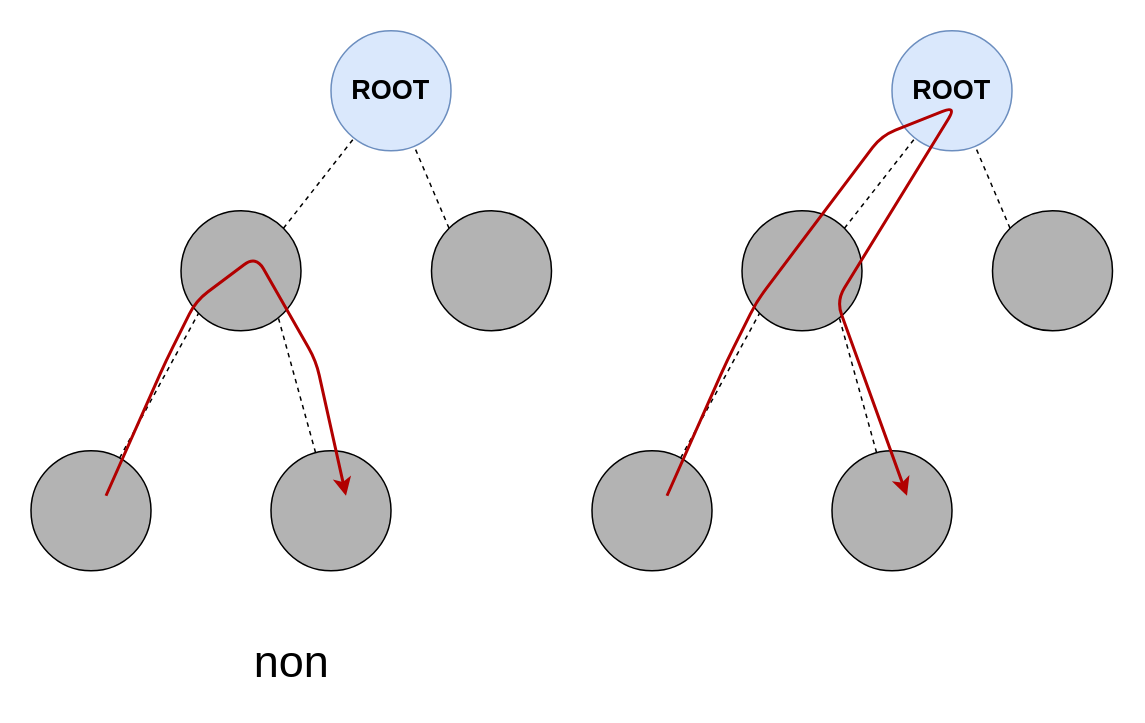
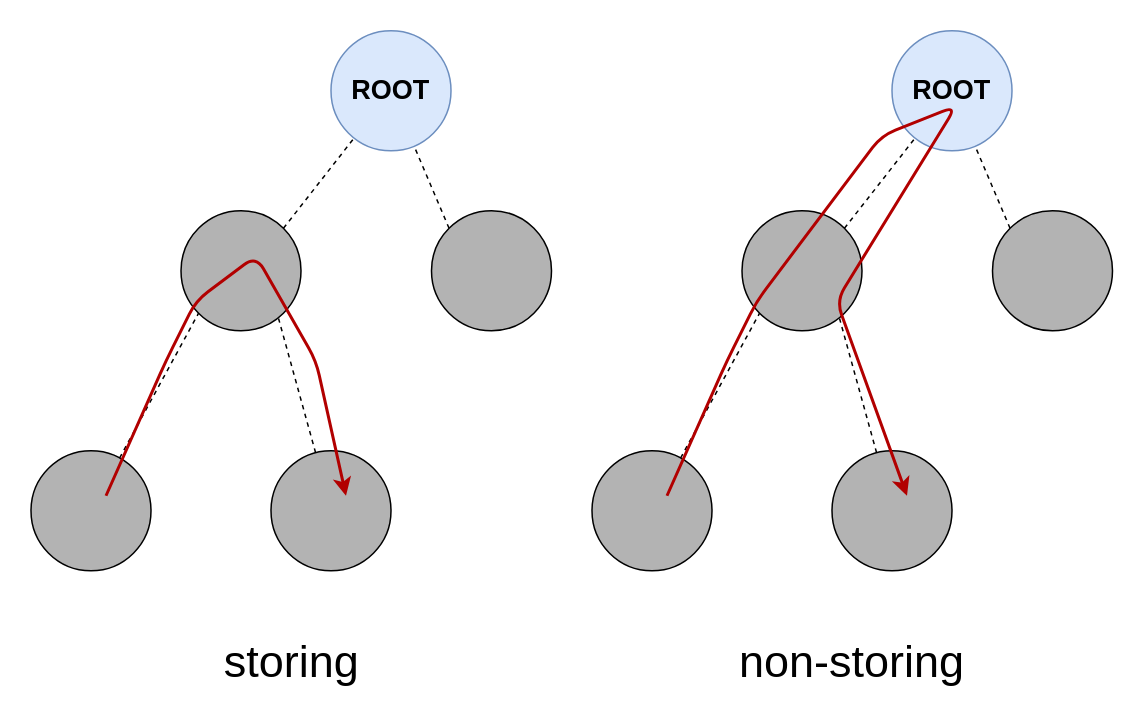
  <mxCell id="0" />
  <mxCell id="1" parent="0" />
  <mxCell id="2" value="" style="group" vertex="1" connectable="0" parent="1"><mxGeometry x="20" y="20" width="347" height="360" as="geometry" /></mxCell>
  <mxCell id="3" value="ROOT" style="ellipse;whiteSpace=wrap;html=1;aspect=fixed;fillColor=#dae8fc;strokeColor=#6c8ebf;fontSize=18;fontStyle=1" vertex="1" parent="2"><mxGeometry x="200" width="80" height="80" as="geometry" /></mxCell>
  <mxCell id="4" style="edgeStyle=none;rounded=0;orthogonalLoop=1;jettySize=auto;html=1;exitX=1;exitY=0;exitDx=0;exitDy=0;dashed=1;fontSize=18;fontStyle=1;strokeWidth=1;endFill=0;endArrow=none;" edge="1" parent="2" source="5" target="3"><mxGeometry relative="1" as="geometry" /></mxCell>
  <mxCell id="5" value="" style="ellipse;whiteSpace=wrap;html=1;aspect=fixed;fontSize=18;fontStyle=1;fillColor=#B3B3B3;" vertex="1" parent="2"><mxGeometry x="100" y="120" width="80" height="80" as="geometry" /></mxCell>
  <mxCell id="6" style="edgeStyle=none;rounded=0;orthogonalLoop=1;jettySize=auto;html=1;exitX=0;exitY=0;exitDx=0;exitDy=0;dashed=1;fontSize=18;fontStyle=1;strokeWidth=1;endFill=0;endArrow=none;" edge="1" parent="2" source="7" target="3"><mxGeometry relative="1" as="geometry" /></mxCell>
  <mxCell id="7" value="" style="ellipse;whiteSpace=wrap;html=1;aspect=fixed;fontSize=18;fontStyle=1;fillColor=#B3B3B3;" vertex="1" parent="2"><mxGeometry x="267" y="120" width="80" height="80" as="geometry" /></mxCell>
  <mxCell id="8" style="edgeStyle=none;rounded=0;orthogonalLoop=1;jettySize=auto;html=1;entryX=0;entryY=1;entryDx=0;entryDy=0;dashed=1;fontSize=18;fontStyle=1;strokeWidth=1;endFill=0;endArrow=none;" edge="1" parent="2" source="9" target="5"><mxGeometry relative="1" as="geometry" /></mxCell>
  <mxCell id="9" value="" style="ellipse;whiteSpace=wrap;html=1;aspect=fixed;fontSize=18;fontStyle=1;fillColor=#B3B3B3;" vertex="1" parent="2"><mxGeometry y="280" width="80" height="80" as="geometry" /></mxCell>
  <mxCell id="10" style="edgeStyle=none;rounded=0;orthogonalLoop=1;jettySize=auto;html=1;dashed=1;fontSize=18;fontStyle=1;strokeWidth=1;endFill=0;endArrow=none;entryX=0.813;entryY=0.898;entryDx=0;entryDy=0;entryPerimeter=0;" edge="1" parent="2" source="11" target="5"><mxGeometry relative="1" as="geometry" /></mxCell>
  <mxCell id="11" value="" style="ellipse;whiteSpace=wrap;html=1;aspect=fixed;fontSize=18;fontStyle=1;fillColor=#B3B3B3;" vertex="1" parent="2"><mxGeometry x="160" y="280" width="80" height="80" as="geometry" /></mxCell>
  <mxCell id="12" value="" style="endArrow=classic;html=1;strokeWidth=2;fillColor=#e51400;strokeColor=#B20000;" edge="1" parent="2"><mxGeometry width="50" height="50" relative="1" as="geometry"><mxPoint x="50" y="310" as="sourcePoint" /><mxPoint x="210" y="310" as="targetPoint" /><Array as="points"><mxPoint x="90" y="220" /><mxPoint x="110" y="180" /><mxPoint x="150" y="150" /><mxPoint x="190" y="220" /></Array></mxGeometry></mxCell>
  <mxCell id="13" value="" style="group" vertex="1" connectable="0" parent="1"><mxGeometry x="394" y="20" width="347" height="360" as="geometry" /></mxCell>
  <mxCell id="14" value="ROOT" style="ellipse;whiteSpace=wrap;html=1;aspect=fixed;fillColor=#dae8fc;strokeColor=#6c8ebf;fontSize=18;fontStyle=1" vertex="1" parent="13"><mxGeometry x="200" width="80" height="80" as="geometry" /></mxCell>
  <mxCell id="15" style="edgeStyle=none;rounded=0;orthogonalLoop=1;jettySize=auto;html=1;exitX=1;exitY=0;exitDx=0;exitDy=0;dashed=1;fontSize=18;fontStyle=1;strokeWidth=1;endFill=0;endArrow=none;" edge="1" parent="13" source="16" target="14"><mxGeometry relative="1" as="geometry" /></mxCell>
  <mxCell id="16" value="" style="ellipse;whiteSpace=wrap;html=1;aspect=fixed;fontSize=18;fontStyle=1;fillColor=#B3B3B3;" vertex="1" parent="13"><mxGeometry x="100" y="120" width="80" height="80" as="geometry" /></mxCell>
  <mxCell id="17" style="edgeStyle=none;rounded=0;orthogonalLoop=1;jettySize=auto;html=1;exitX=0;exitY=0;exitDx=0;exitDy=0;dashed=1;fontSize=18;fontStyle=1;strokeWidth=1;endFill=0;endArrow=none;" edge="1" parent="13" source="18" target="14"><mxGeometry relative="1" as="geometry" /></mxCell>
  <mxCell id="18" value="" style="ellipse;whiteSpace=wrap;html=1;aspect=fixed;fontSize=18;fontStyle=1;fillColor=#B3B3B3;" vertex="1" parent="13"><mxGeometry x="267" y="120" width="80" height="80" as="geometry" /></mxCell>
  <mxCell id="19" style="edgeStyle=none;rounded=0;orthogonalLoop=1;jettySize=auto;html=1;entryX=0;entryY=1;entryDx=0;entryDy=0;dashed=1;fontSize=18;fontStyle=1;strokeWidth=1;endFill=0;endArrow=none;" edge="1" parent="13" source="20" target="16"><mxGeometry relative="1" as="geometry" /></mxCell>
  <mxCell id="20" value="" style="ellipse;whiteSpace=wrap;html=1;aspect=fixed;fontSize=18;fontStyle=1;fillColor=#B3B3B3;" vertex="1" parent="13"><mxGeometry y="280" width="80" height="80" as="geometry" /></mxCell>
  <mxCell id="21" style="edgeStyle=none;rounded=0;orthogonalLoop=1;jettySize=auto;html=1;dashed=1;fontSize=18;fontStyle=1;strokeWidth=1;endFill=0;endArrow=none;entryX=0.813;entryY=0.898;entryDx=0;entryDy=0;entryPerimeter=0;" edge="1" parent="13" source="22" target="16"><mxGeometry relative="1" as="geometry" /></mxCell>
  <mxCell id="22" value="" style="ellipse;whiteSpace=wrap;html=1;aspect=fixed;fontSize=18;fontStyle=1;fillColor=#B3B3B3;" vertex="1" parent="13"><mxGeometry x="160" y="280" width="80" height="80" as="geometry" /></mxCell>
  <mxCell id="23" value="" style="endArrow=classic;html=1;strokeWidth=2;fillColor=#e51400;strokeColor=#B20000;" edge="1" parent="13"><mxGeometry width="50" height="50" relative="1" as="geometry"><mxPoint x="50" y="310" as="sourcePoint" /><mxPoint x="210" y="310" as="targetPoint" /><Array as="points"><mxPoint x="90" y="220" /><mxPoint x="110" y="180" /><mxPoint x="193" y="70" /><mxPoint x="243" y="50" /><mxPoint x="163" y="180" /></Array></mxGeometry></mxCell>
- <mxCell id="24" value="&lt;font style=&quot;font-size: 30px&quot;&gt;non&lt;/font&gt;" style="text;html=1;strokeColor=none;fillColor=none;align=center;verticalAlign=middle;whiteSpace=wrap;rounded=0;" vertex="1" parent="1"><mxGeometry x="143.5" y="420" width="100" height="40" as="geometry" /></mxCell>
+ <mxCell id="24" value="&lt;font style=&quot;font-size: 30px&quot;&gt;storing&lt;/font&gt;" style="text;html=1;strokeColor=none;fillColor=none;align=center;verticalAlign=middle;whiteSpace=wrap;rounded=0;" vertex="1" parent="1"><mxGeometry x="143.5" y="420" width="100" height="40" as="geometry" /></mxCell>
+ <mxCell id="25" value="&lt;font style=&quot;font-size: 30px&quot;&gt;non-storing&lt;/font&gt;" style="text;html=1;strokeColor=none;fillColor=none;align=center;verticalAlign=middle;whiteSpace=wrap;rounded=0;" vertex="1" parent="1"><mxGeometry x="486.25" y="420" width="162.5" height="40" as="geometry" /></mxCell>
